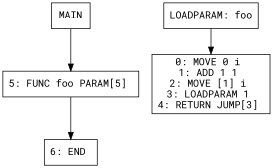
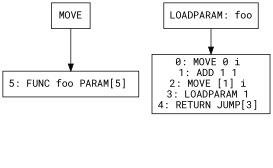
  digraph {
    fontname="Roboto Mono"
    node [fontname="Roboto Mono" shape=box]
    edge [fontname="Roboto Mono"]
-   n1 [label=MAIN]
+   n1 [label=MOVE]
    n2 [label="5: FUNC foo PARAM[5] \n"]
-   n3 [label="6: END \n"]
    n4 [label="LOADPARAM: foo"]
    n5 [label="0: MOVE 0 i \n1: ADD 1 1 \n2: MOVE [1] i \n3: LOADPARAM 1 \n4: RETURN JUMP[3] \n"]
    n1 -> n2
-   n2 -> n3
    n4 -> n5
  }
